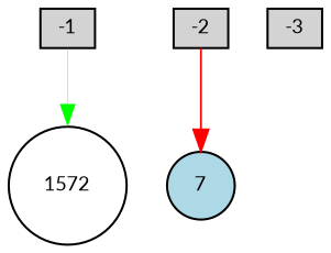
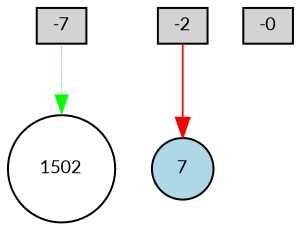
  digraph {
    fontname=Lato
    node [fillcolor=lightgray fontname=Lato fontsize=9 shape=box style=filled]
    edge [fontname=Lato style=solid]
-   -1 [height=0.2 width=0.2]
-   1572 [fillcolor=white height=0.2 shape=circle width=0.2]
+   -1 [height=0.2 width=0.2 label=-7]
+   1572 [fillcolor=white height=0.2 shape=circle width=0.2 label=1502]
    -2 [height=0.2 width=0.2]
    n4 [fillcolor=lightblue height=0.2 label=7 shape=circle width=0.2]
-   -3 [height=0.2 width=0.2]
+   -3 [height=0.2 width=0.2 label=-0]
    -1 -> 1572 [color=green penwidth=0.18016193487365012]
    -2 -> n4 [color=red penwidth=0.8612197054399877]
  }
